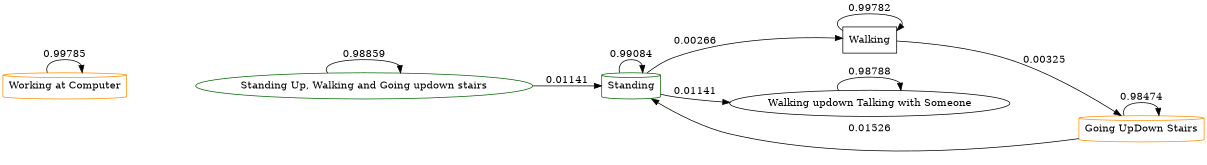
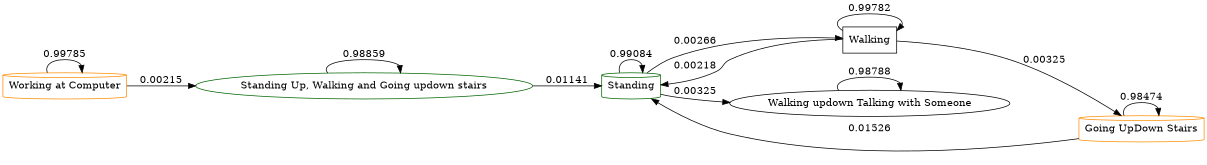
  digraph {
    rankdir=LR
    node [color=darkorange shape=cylinder]
    n1 [label="Working at Computer"]
    n2 [color=darkgreen label="Standing Up, Walking and Going updown stairs" shape=ellipse]
    n3 [color=darkgreen label=Standing]
    n4 [color=black label=Walking shape=box]
    n5 [color=black label="Walking updown Talking with Someone" shape=ellipse]
    n6 [label="Going UpDown Stairs"]
    n1 -> n1 [label=0.99785]
+   n1 -> n2 [label=0.00215]
    n2 -> n2 [label=0.98859]
    n2 -> n3 [label=0.01141]
    n3 -> n3 [label=0.99084]
    n3 -> n4 [label=0.00266]
-   n3 -> n5 [label=0.01141]
+   n3 -> n5 [label=0.00325]
+   n4 -> n3 [label=0.00218]
    n4 -> n4 [label=0.99782]
    n4 -> n6 [label=0.00325]
    n5 -> n5 [label=0.98788]
    n6 -> n3 [label=0.01526]
    n6 -> n6 [label=0.98474]
  }
